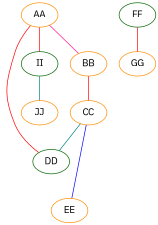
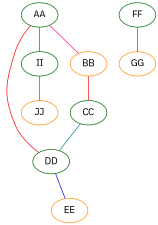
  strict graph {
    fontname="IBM Plex Sans"
    node [color=darkorange fontname="IBM Plex Sans"]
    edge [color=red fontname="IBM Plex Sans"]
    DD [color=darkgreen]
-   AA
+   AA [color=darkgreen]
    II [color=darkgreen]
    BB
    EE
    JJ
-   CC
+   CC [color=darkgreen]
    FF [color=darkgreen]
    GG
-   CC -- EE [color=blue]
+   DD -- EE [color=blue]
    AA -- DD
    AA -- II
    AA -- BB [color=deeppink]
    II -- JJ [color=teal]
    BB -- CC
    CC -- DD [color=teal]
    FF -- GG
  }
